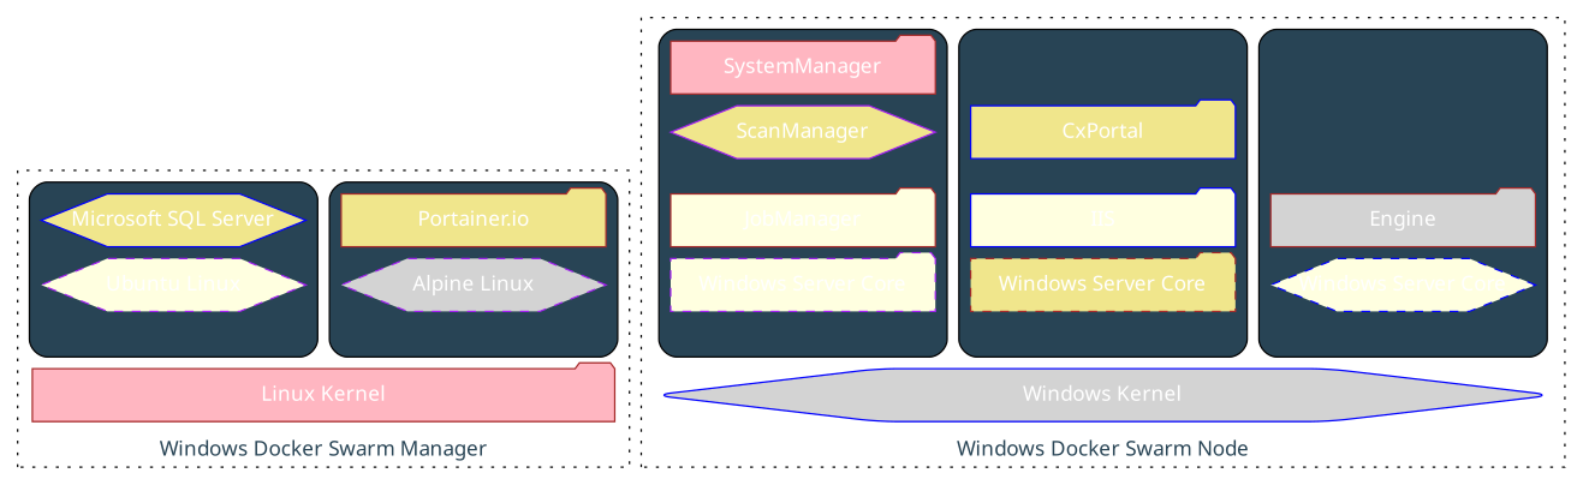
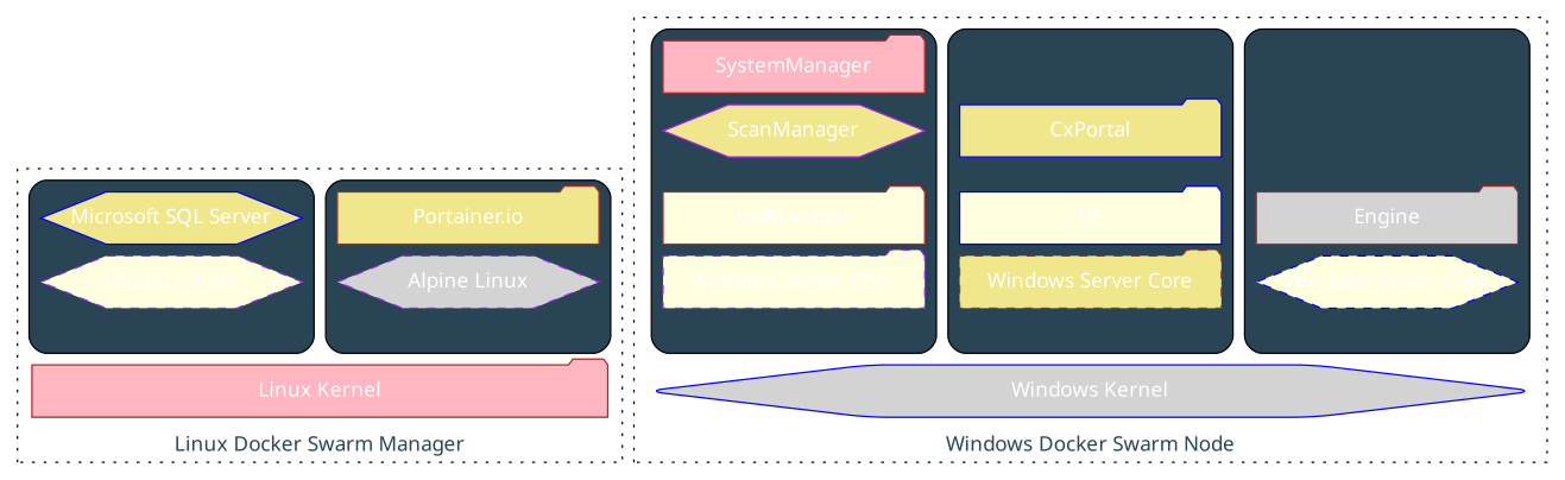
  digraph {
    compound=true
    fontcolor=white
    fontname=Noto
    rankdir=BT
    ranksep=0.1
    style=invis
    node [fillcolor=lightyellow fixedsize=true fontcolor=white fontname=Noto shape=folder style=filled color=brown]
    edge [style=invis]
    n1 [label="Ubuntu Linux" shape=hexagon style="dashed, filled,filled" width=2.5 color=purple]
    n2 [fillcolor=khaki label="Microsoft SQL Server" shape=hexagon width=2.5 color=blue]
    n3 [fillcolor=lightgrey label="Alpine Linux" shape=hexagon style="dashed, filled,filled" width=2.5 color=purple]
    n4 [fillcolor=khaki label="Portainer.io" width=2.5]
    n5 [fillcolor=lightpink label="Linux Kernel" style="filled,rounded" width=5.5]
    n6 [label="Windows Server Core" style="dashed, filled,filled" width=2.5 color=purple]
    JobManager [width=2.5]
    ScanManager [fillcolor=khaki shape=hexagon width=2.5 color=purple]
    SystemManager [fillcolor=lightpink width=2.5]
    n10 [fillcolor=khaki label="Windows Server Core" style="dashed, filled,filled" width=2.5]
    IIS [width=2.5 color=blue]
    blank [fillcolor="#526876" shape=box style=invis width=2.5 color=""]
    CxPortal [fillcolor=khaki width=2.5 color=blue]
    n14 [label="Windows Server Core" shape=hexagon style="dashed, filled,filled" width=2.5 color=blue]
    Engine [fillcolor=lightgrey width=2.5]
    b2 [fillcolor="#526876" shape=box style=invis width=2.5 color=""]
    b3 [fillcolor="#526876" shape=box style=invis width=2.5 color=""]
    n18 [fillcolor=lightgrey label="Windows Kernel" shape=hexagon style="filled,rounded" width=8.5 color=blue]
    subgraph cluster_1 {
      fontcolor="#284455"
-     label="Windows Docker Swarm Manager"
+     label="Linux Docker Swarm Manager"
      style=dotted
      n5
      subgraph cluster_2 {
        fillcolor="#284455"
        label="cxai/cxdb"
        style="filled,rounded"
        n1
        n2
      }
      subgraph cluster_3 {
        fillcolor="#284455"
        label="portainer/portainer"
        style="filled,rounded"
        n3
        n4
      }
    }
    subgraph cluster_4 {
      fontcolor="#284455"
      label="Windows Docker Swarm Node"
      style=dotted
      n18
      subgraph cluster_5 {
        fillcolor="#284455"
        label="cxai/cxmanager"
        style="filled,rounded"
        n6
        JobManager
        ScanManager
        SystemManager
      }
      subgraph cluster_6 {
        fillcolor="#284455"
        label="cxai/cxportal"
        style="filled, rounded"
        n10
        IIS
        blank
        CxPortal
      }
      subgraph cluster_7 {
        fillcolor="#284455"
        label="cxai/cxengine"
        style="filled, rounded"
        n14
        Engine
        b2
        b3
      }
    }
    n1 -> n2
    n3 -> n4
    n5 -> n1
    n5 -> n3
    n6 -> JobManager
    JobManager -> ScanManager
    ScanManager -> SystemManager
    n10 -> IIS
    IIS -> CxPortal
    CxPortal -> blank
    n14 -> Engine
    Engine -> b2
    b2 -> b3
    n18 -> n6
    n18 -> n10
    n18 -> n14
  }
